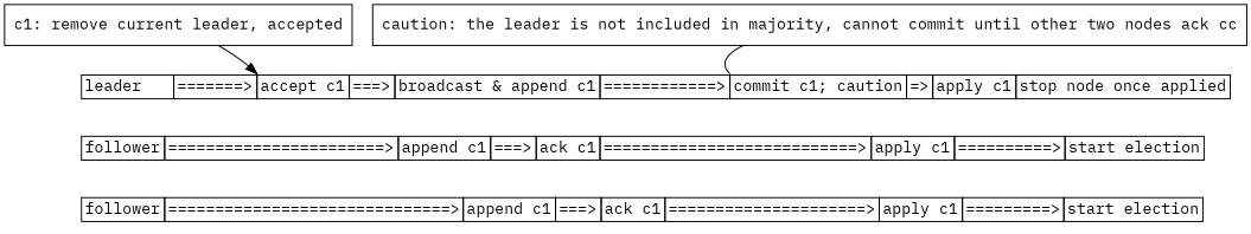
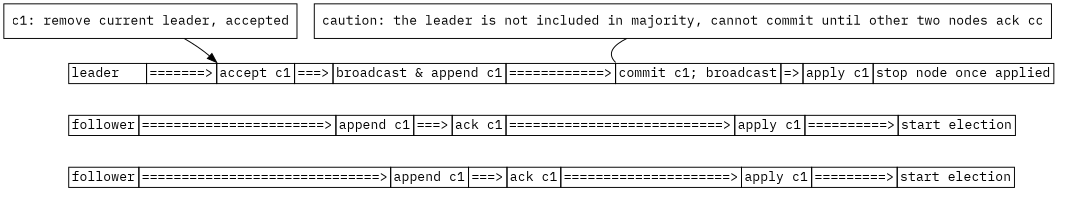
  digraph {
    ranksep=0.25
    fontname="IBM Plex Mono"
    node [shape=plaintext fontname="IBM Plex Mono"]
    edge [headport="name:sw" fontname="IBM Plex Mono"]
-   n1 [label=<   <TABLE BORDER="0" CELLSPACING="0">     <TR>       <TD BORDER="1" port="name">leader   </TD>       <TD BORDER="1">=======&gt;</TD>       <TD BORDER="1" port="leaderAccpet">accept c1</TD>       <TD BORDER="1">===&gt;</TD>       <TD BORDER="1">broadcast &amp; append c1</TD>       <TD BORDER="1" port="leaderReject">============&gt;</TD>       <TD BORDER="1" port="caution">commit c1; caution</TD>       <TD BORDER="1">=&gt;</TD>       <TD BORDER="1" port="leaderApply">apply c1</TD>       <TD BORDER="1">stop node once applied</TD>     </TR>   </TABLE>>]
+   n1 [label=<   <TABLE BORDER="0" CELLSPACING="0">     <TR>       <TD BORDER="1" port="name">leader   </TD>       <TD BORDER="1">=======&gt;</TD>       <TD BORDER="1" port="leaderAccpet">accept c1</TD>       <TD BORDER="1">===&gt;</TD>       <TD BORDER="1">broadcast &amp; append c1</TD>       <TD BORDER="1" port="leaderReject">============&gt;</TD>       <TD BORDER="1" port="caution">commit c1; broadcast</TD>       <TD BORDER="1">=&gt;</TD>       <TD BORDER="1" port="leaderApply">apply c1</TD>       <TD BORDER="1">stop node once applied</TD>     </TR>   </TABLE>>]
    n2 [label=<   <TABLE BORDER="0" CELLSPACING="0">     <TR>       <TD port="name" BORDER="1">follower</TD>       <TD BORDER="1">=======================&gt;</TD>       <TD BORDER="1">append c1</TD>       <TD BORDER="1">===&gt;</TD>       <TD BORDER="1">ack c1</TD>       <TD BORDER="1">===========================&gt;</TD>       <TD BORDER="1">apply c1</TD>       <TD BORDER="1">==========&gt;</TD>       <TD BORDER="1">start election</TD>     </TR>   </TABLE>>]
    n3 [label=<   <TABLE BORDER="0" CELLSPACING="0">     <TR>       <TD port="name" BORDER="1">follower</TD>       <TD BORDER="1">==============================&gt;</TD>       <TD BORDER="1">append c1</TD>       <TD BORDER="1">===&gt;</TD>       <TD BORDER="1">ack c1</TD>       <TD BORDER="1">=====================&gt;</TD>       <TD BORDER="1">apply c1</TD>       <TD BORDER="1">=========&gt;</TD>       <TD BORDER="1">start election</TD>     </TR>   </TABLE>>]
    n4 [label="c1: remove current leader, accepted" shape=box]
    n5 [label="caution: the leader is not included in majority, cannot commit until other two nodes ack cc" shape=box]
    subgraph sub_1 {
      rank=same
      n1
    }
    subgraph sub_2 {
      rank=same
      n2
    }
    subgraph sub_3 {
      rank=same
      n3
    }
    n1 -> n2 [style=invis tailport="name:sw"]
    n2 -> n3 [style=invis tailport="name:sw"]
    n4 -> n1 [headport="leaderAccpet:nw"]
    n5 -> n1 [arrowhead=none headport="caution:nw"]
  }
